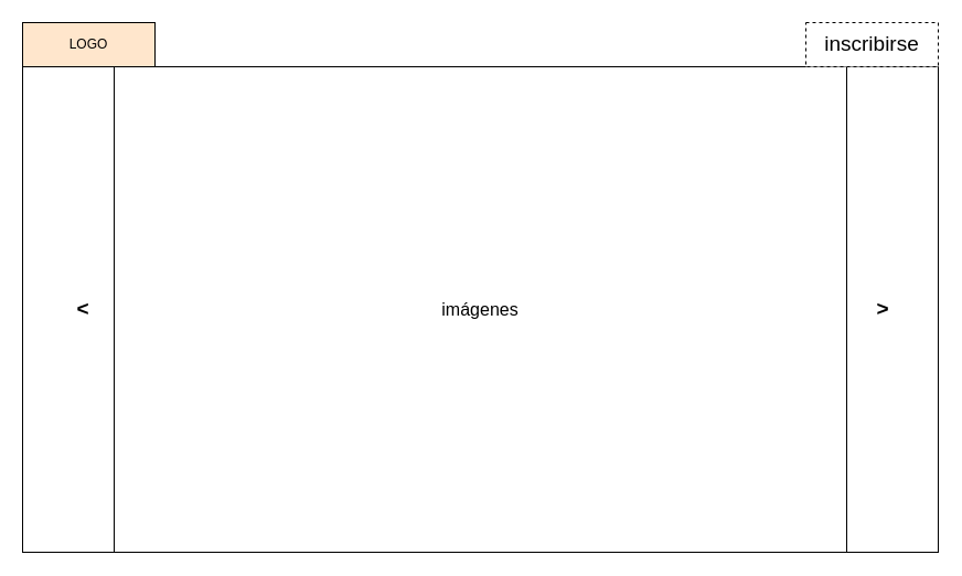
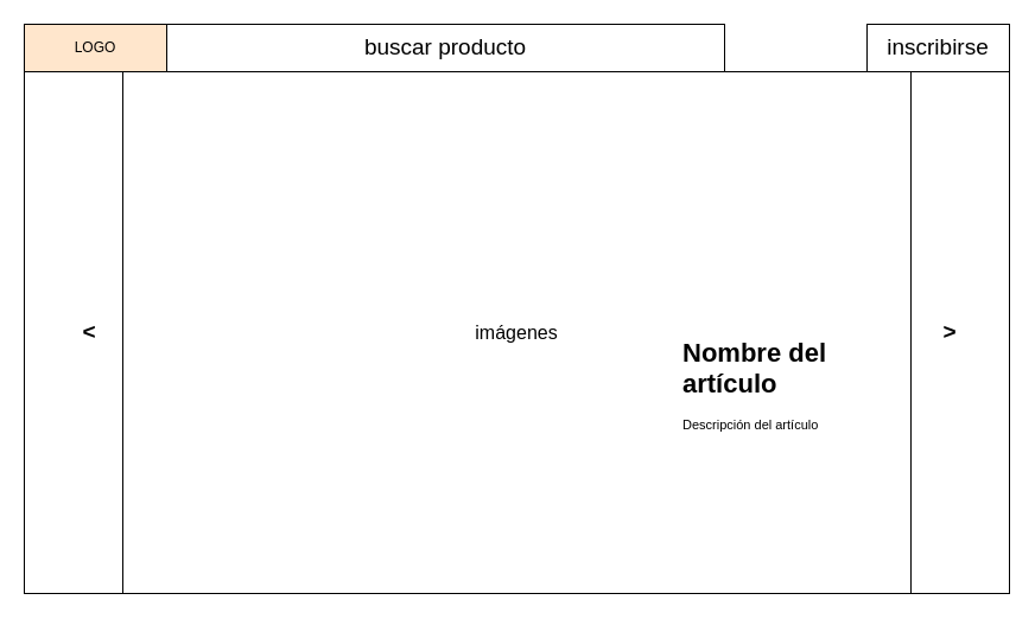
  <mxCell id="0" />
  <mxCell id="1" parent="0" />
  <mxCell id="2" value="LOGO" style="rounded=0;whiteSpace=wrap;html=1;fillColor=#ffe6cc;" vertex="1" parent="1"><mxGeometry width="120" height="40" as="geometry" x="20" y="20" /></mxCell>
  <mxCell id="3" value="&lt;font size=&quot;3&quot;&gt;imágenes&lt;/font&gt;" style="shape=process;whiteSpace=wrap;html=1;backgroundOutline=1;gradientDirection=south;fillColor=#FFFFFF;strokeColor=#000000;" vertex="1" parent="1"><mxGeometry y="60" width="830" height="440" as="geometry" x="20" /></mxCell>
  <mxCell id="4" value="&amp;lt;" style="text;html=1;strokeColor=none;fillColor=none;align=center;verticalAlign=middle;whiteSpace=wrap;rounded=0;fontSize=19;fontStyle=1" vertex="1" parent="1"><mxGeometry x="50" y="265" width="50" height="30" as="geometry" /></mxCell>
+ <mxCell id="5" value="&lt;h1&gt;Nombre del artículo&lt;/h1&gt;&lt;p&gt;Descripción del artículo&lt;/p&gt;" style="text;html=1;strokeColor=none;fillColor=none;spacing=5;spacingTop=-20;whiteSpace=wrap;overflow=hidden;rounded=0;fontSize=11;" vertex="1" parent="1"><mxGeometry x="570" y="280" width="190" height="210" as="geometry" /></mxCell>
  <mxCell id="6" value="&amp;gt;" style="text;html=1;strokeColor=none;fillColor=none;align=center;verticalAlign=middle;whiteSpace=wrap;rounded=0;fontSize=19;fontStyle=1" vertex="1" parent="1"><mxGeometry x="770" y="265" width="60" height="30" as="geometry" /></mxCell>
- <mxCell id="7" value="inscribirse" style="rounded=0;whiteSpace=wrap;html=1;fontSize=19;strokeColor=#000000;fillColor=#FFFFFF;gradientColor=#ffffff;gradientDirection=south;dashed=1;" vertex="1" parent="1"><mxGeometry x="730" width="120" height="40" as="geometry" y="20" /></mxCell>
+ <mxCell id="7" value="inscribirse" style="rounded=0;whiteSpace=wrap;html=1;fontSize=19;strokeColor=#000000;fillColor=#FFFFFF;gradientColor=#ffffff;gradientDirection=south;" vertex="1" parent="1"><mxGeometry x="730" width="120" height="40" as="geometry" y="20" /></mxCell>
+ <mxCell id="8" value="buscar producto" style="rounded=0;whiteSpace=wrap;html=1;fontSize=19;strokeColor=#000000;fillColor=#FFFFFF;gradientColor=#ffffff;gradientDirection=south;" vertex="1" parent="1"><mxGeometry x="140" width="470" height="40" as="geometry" y="20" /></mxCell>
